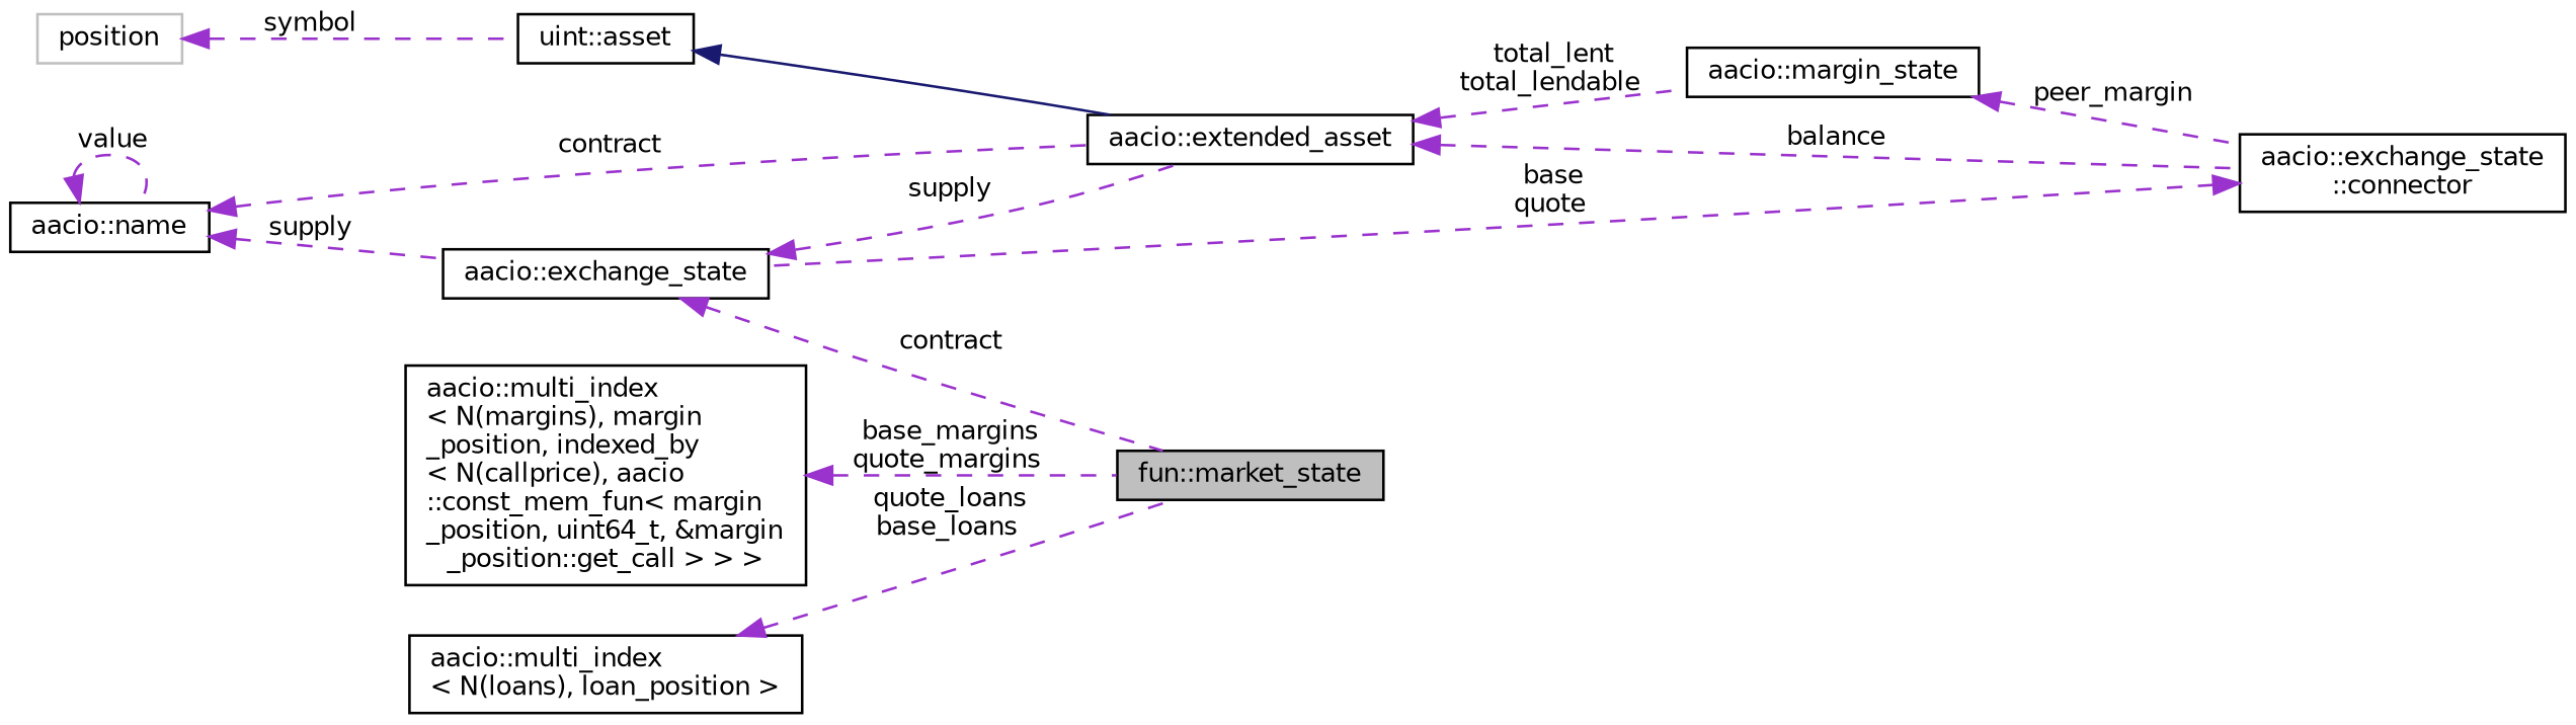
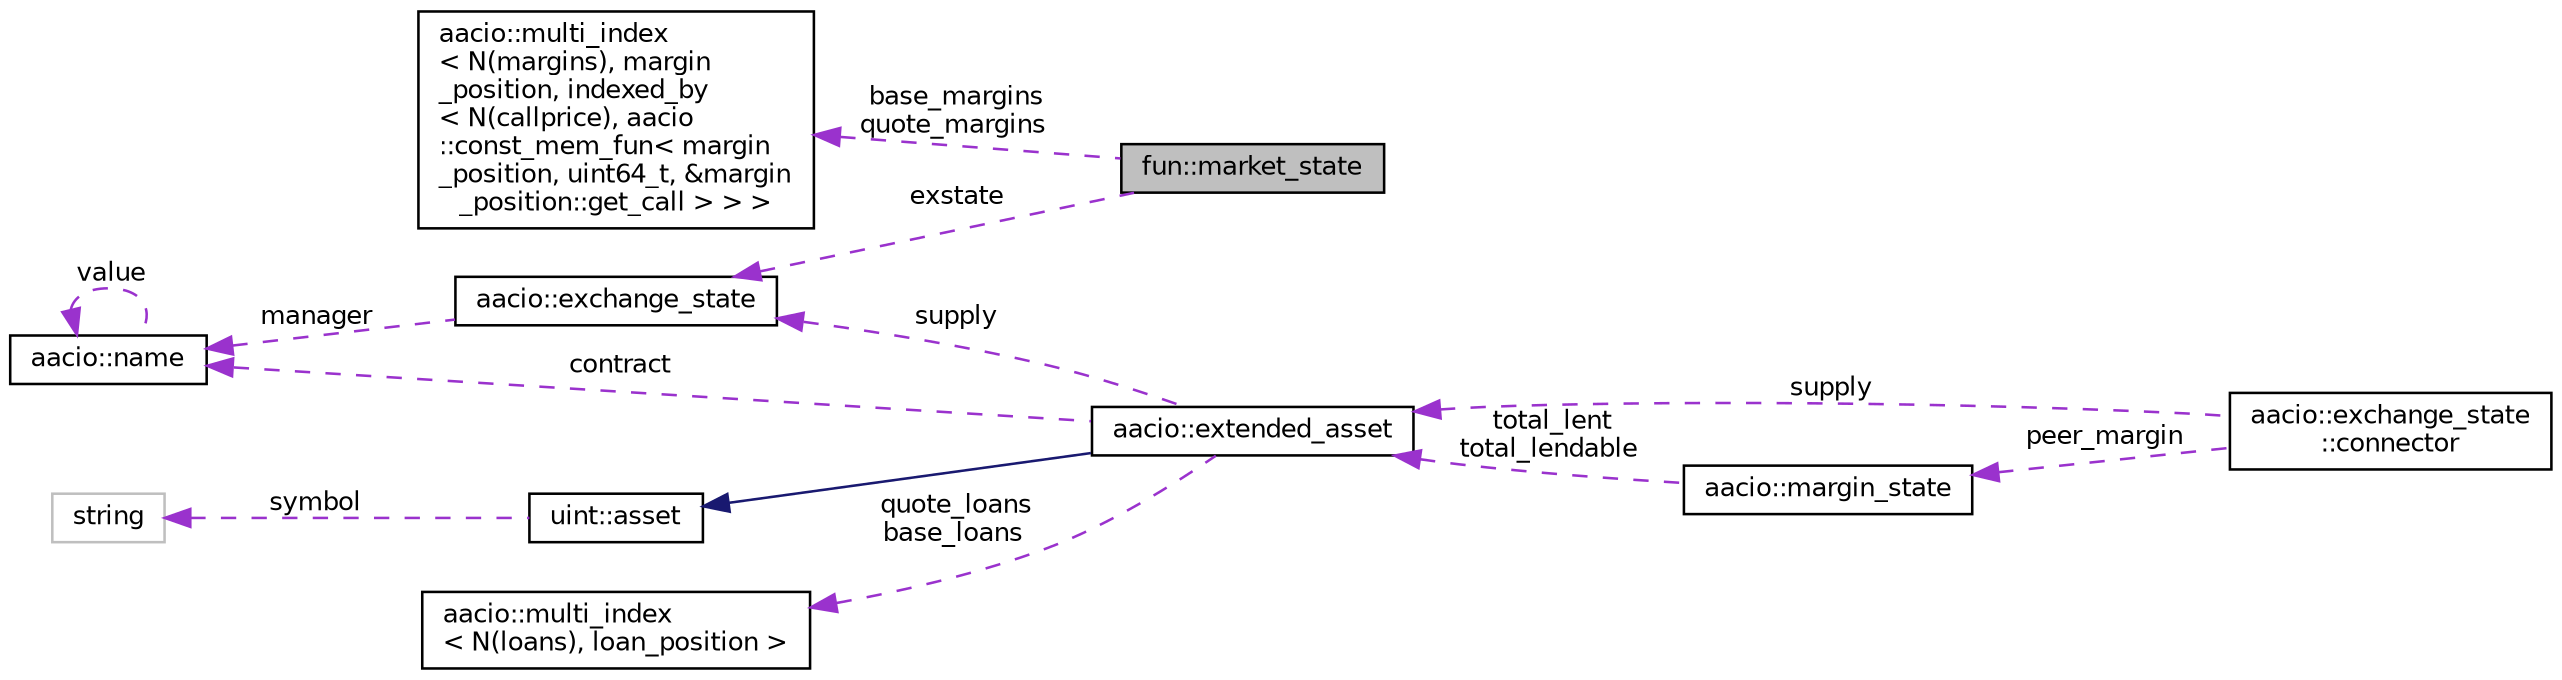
  digraph {
    rankdir=LR
    node [color=black fillcolor=white fontname=Helvetica fontsize=10 shape=record style=filled]
    edge [color=darkorchid3 dir=back fontname=Helvetica fontsize=10 labelfontname=Helvetica labelfontsize=10 style=dashed]
    n1 [fillcolor=grey75 fontcolor=black height=0.2 label="fun::market_state" width=0.4]
    n2 [height=0.2 label="aacio::exchange_state" width=0.4]
    n3 [height=0.2 label="aacio::extended_asset" width=0.4]
    n4 [height=0.2 label="aacio::exchange_state\l::connector" width=0.4]
    n5 [height=0.2 label="aacio::margin_state" width=0.4]
    n6 [height=0.2 label="uint::asset" width=0.4]
-   n7 [color=grey75 height=0.2 label=position width=0.4]
+   n7 [color=grey75 height=0.2 label=string width=0.4]
    n8 [height=0.2 label="aacio::name" width=0.4]
    n9 [height=0.2 label="aacio::multi_index\l\< N(margins), margin\l_position, indexed_by\l\< N(callprice), aacio\l::const_mem_fun\< margin\l_position, uint64_t, &margin\l_position::get_call \> \> \>" width=0.4]
    n10 [height=0.2 label="aacio::multi_index\l\< N(loans), loan_position \>" width=0.4]
-   n2 -> n1 [label=" contract"]
+   n2 -> n1 [label=" exstate"]
    n2 -> n3 [label=" supply"]
-   n3 -> n4 [label=" balance"]
+   n3 -> n4 [label=" supply"]
    n3 -> n5 [label=" total_lent\ntotal_lendable"]
-   n4 -> n2 [label=" base\nquote"]
    n5 -> n4 [label=" peer_margin"]
    n6 -> n3 [color=midnightblue style=solid]
    n7 -> n6 [label=" symbol"]
-   n8 -> n2 [label=" supply"]
+   n8 -> n2 [label=" manager"]
    n8 -> n3 [label=" contract"]
    n8 -> n8 [label=" value"]
    n9 -> n1 [label=" base_margins\nquote_margins"]
-   n10 -> n1 [label=" quote_loans\nbase_loans"]
+   n10 -> n3 [label=" quote_loans\nbase_loans"]
  }
